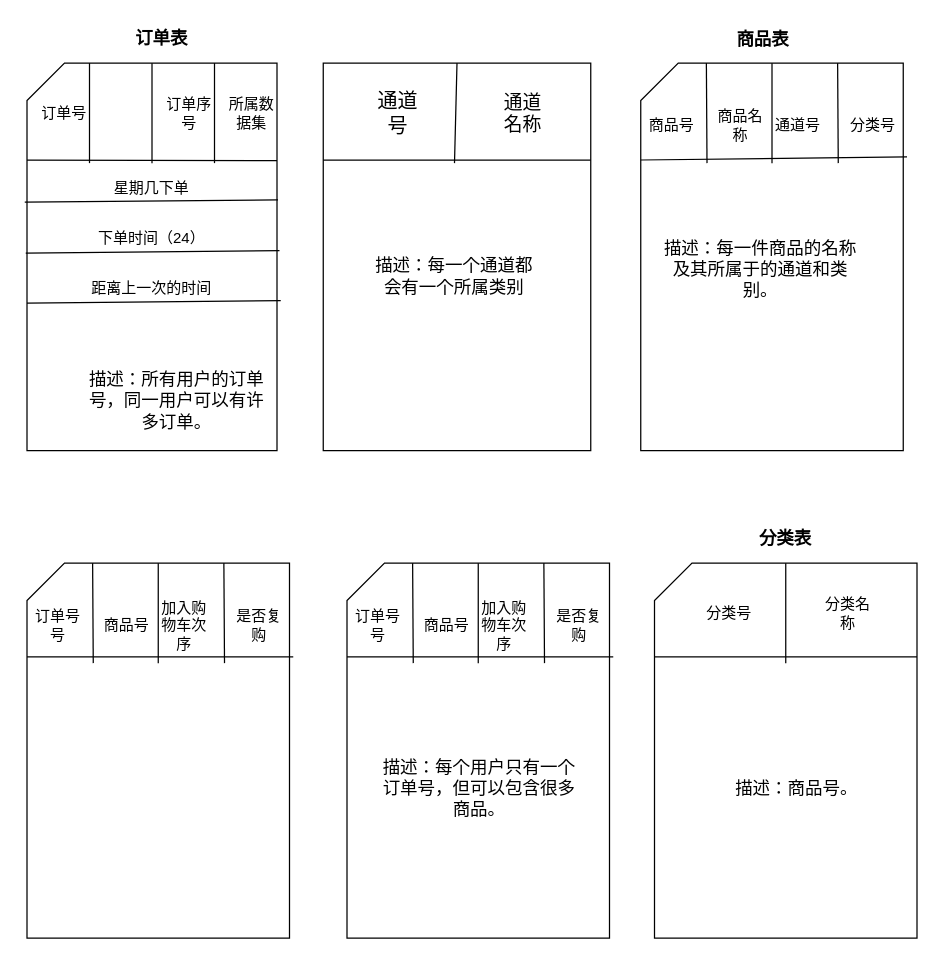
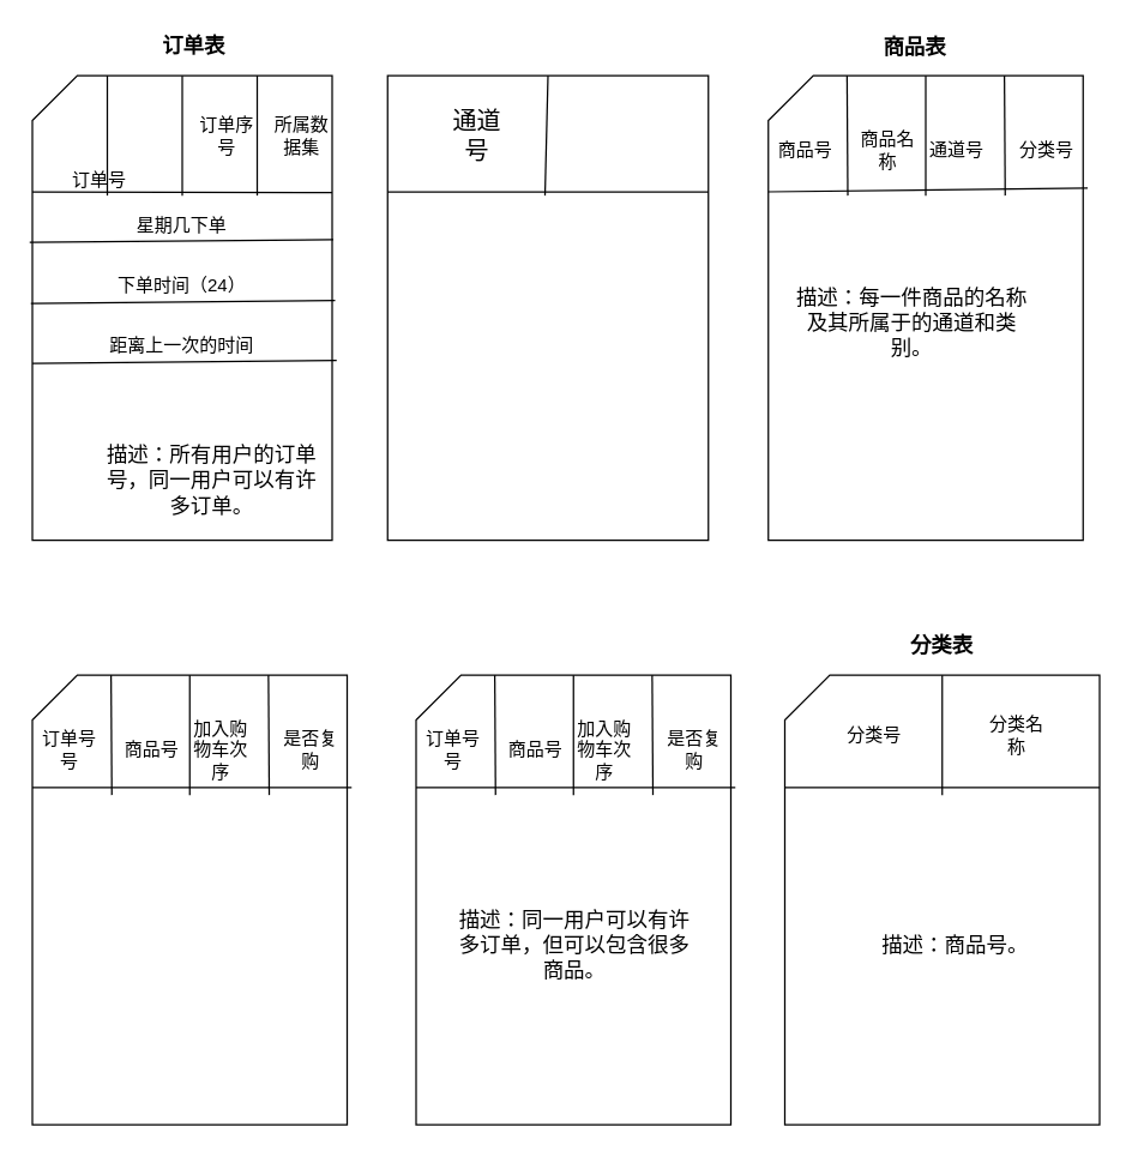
  <mxCell id="0" />
  <mxCell id="1" parent="0" />
  <mxCell id="2" value="" style="shape=card;whiteSpace=wrap;html=1;strokeColor=#000000;fillColor=none;" parent="1" vertex="1"><mxGeometry x="21" y="50" width="200" height="310" as="geometry" /></mxCell>
  <mxCell id="3" value="" style="endArrow=none;html=1;exitX=0;exitY=0.25;" parent="1" source="2" edge="1"><mxGeometry width="50" height="50" relative="1" as="geometry"><mxPoint x="11" y="230" as="sourcePoint" /><mxPoint x="221" y="128" as="targetPoint" /></mxGeometry></mxCell>
  <mxCell id="4" value="" style="endArrow=none;html=1;entryX=0.25;entryY=0;" parent="1" target="2" edge="1"><mxGeometry width="50" height="50" relative="1" as="geometry"><mxPoint x="71" y="130" as="sourcePoint" /><mxPoint x="71" y="380" as="targetPoint" /></mxGeometry></mxCell>
  <mxCell id="5" value="" style="endArrow=none;html=1;entryX=0.5;entryY=0;" parent="1" target="2" edge="1"><mxGeometry width="50" height="50" relative="1" as="geometry"><mxPoint x="121" y="130" as="sourcePoint" /><mxPoint x="71" y="380" as="targetPoint" /></mxGeometry></mxCell>
  <mxCell id="6" value="" style="endArrow=none;html=1;entryX=0.75;entryY=0;" parent="1" target="2" edge="1"><mxGeometry width="50" height="50" relative="1" as="geometry"><mxPoint x="171" y="130" as="sourcePoint" /><mxPoint x="151" y="500" as="targetPoint" /></mxGeometry></mxCell>
- <mxCell id="7" value="订单号" style="text;html=1;strokeColor=none;fillColor=none;align=center;verticalAlign=middle;whiteSpace=wrap;rounded=0;" parent="1" vertex="1"><mxGeometry x="31" y="80" width="40" height="20" as="geometry" /></mxCell>
+ <mxCell id="7" value="订单号" style="text;html=1;strokeColor=none;fillColor=none;align=center;verticalAlign=middle;whiteSpace=wrap;rounded=0;" parent="1" vertex="1"><mxGeometry x="46" y="110" width="40" height="20" as="geometry" /></mxCell>
  <mxCell id="8" value="订单序号" style="text;html=1;strokeColor=none;fillColor=none;align=center;verticalAlign=middle;whiteSpace=wrap;rounded=0;" parent="1" vertex="1"><mxGeometry x="131" y="80" width="40" height="20" as="geometry" /></mxCell>
  <mxCell id="9" value="所属数据集" style="text;html=1;strokeColor=none;fillColor=none;align=center;verticalAlign=middle;whiteSpace=wrap;rounded=0;" parent="1" vertex="1"><mxGeometry x="181" y="80" width="40" height="20" as="geometry" /></mxCell>
  <mxCell id="10" value="" style="endArrow=none;html=1;entryX=1.004;entryY=0.353;entryPerimeter=0;exitX=-0.009;exitY=0.359;exitPerimeter=0;" parent="1" source="2" target="2" edge="1"><mxGeometry width="50" height="50" relative="1" as="geometry"><mxPoint x="11" y="460" as="sourcePoint" /><mxPoint x="61" y="410" as="targetPoint" /></mxGeometry></mxCell>
  <mxCell id="11" value="" style="endArrow=none;html=1;entryX=1.004;entryY=0.353;entryPerimeter=0;exitX=-0.009;exitY=0.359;exitPerimeter=0;" parent="1" edge="1"><mxGeometry width="50" height="50" relative="1" as="geometry"><mxPoint x="20" y="202" as="sourcePoint" /><mxPoint x="223" y="200" as="targetPoint" /></mxGeometry></mxCell>
  <mxCell id="12" value="" style="endArrow=none;html=1;entryX=1.004;entryY=0.353;entryPerimeter=0;exitX=-0.009;exitY=0.359;exitPerimeter=0;" parent="1" edge="1"><mxGeometry width="50" height="50" relative="1" as="geometry"><mxPoint x="21" y="242" as="sourcePoint" /><mxPoint x="224" y="240" as="targetPoint" /></mxGeometry></mxCell>
  <mxCell id="13" value="星期几下单" style="text;html=1;strokeColor=none;fillColor=none;align=center;verticalAlign=middle;whiteSpace=wrap;rounded=0;" parent="1" vertex="1"><mxGeometry x="71" y="140" width="100" height="20" as="geometry" /></mxCell>
  <mxCell id="14" value="下单时间（24）" style="text;html=1;strokeColor=none;fillColor=none;align=center;verticalAlign=middle;whiteSpace=wrap;rounded=0;" parent="1" vertex="1"><mxGeometry x="71" y="180" width="100" height="20" as="geometry" /></mxCell>
  <mxCell id="15" value="&lt;font style=&quot;font-size: 12px&quot;&gt;距离上一次的时间&lt;/font&gt;" style="text;html=1;strokeColor=none;fillColor=none;align=center;verticalAlign=middle;whiteSpace=wrap;rounded=0;" parent="1" vertex="1"><mxGeometry x="71" y="220" width="100" height="20" as="geometry" /></mxCell>
  <mxCell id="16" value="&lt;font style=&quot;font-size: 14px&quot;&gt;描述：所有用户的订单号，同一用户可以有许多订单。&lt;/font&gt;" style="text;html=1;strokeColor=none;fillColor=none;align=center;verticalAlign=middle;whiteSpace=wrap;rounded=0;" parent="1" vertex="1"><mxGeometry x="66" y="290" width="150" height="60" as="geometry" /></mxCell>
  <mxCell id="17" value="&lt;font style=&quot;font-size: 14px&quot;&gt;&lt;b&gt;订单表&lt;/b&gt;&lt;/font&gt;" style="text;html=1;strokeColor=none;fillColor=none;align=center;verticalAlign=middle;whiteSpace=wrap;rounded=0;" parent="1" vertex="1"><mxGeometry x="106" y="20" width="46" height="20" as="geometry" /></mxCell>
  <mxCell id="18" value="" style="text;html=1;strokeColor=#000000;fillColor=none;align=center;verticalAlign=middle;whiteSpace=wrap;rounded=0;fontFamily=Helvetica;fontSize=12;fontColor=#000000;" parent="1" vertex="1"><mxGeometry x="258" y="50" width="214" height="310" as="geometry" /></mxCell>
  <mxCell id="19" value="" style="endArrow=none;html=1;entryX=1;entryY=0.25;exitX=0;exitY=0.25;" parent="1" source="18" target="18" edge="1"><mxGeometry width="50" height="50" relative="1" as="geometry"><mxPoint x="398" y="480" as="sourcePoint" /><mxPoint x="448" y="430" as="targetPoint" /></mxGeometry></mxCell>
  <mxCell id="20" value="" style="endArrow=none;html=1;entryX=0.5;entryY=0;" parent="1" target="18" edge="1"><mxGeometry width="50" height="50" relative="1" as="geometry"><mxPoint x="363" y="130" as="sourcePoint" /><mxPoint x="48" y="820" as="targetPoint" /></mxGeometry></mxCell>
  <mxCell id="21" value="&lt;font style=&quot;font-size: 16px&quot;&gt;通道号&lt;/font&gt;" style="text;html=1;strokeColor=none;fillColor=none;align=center;verticalAlign=middle;whiteSpace=wrap;rounded=0;" parent="1" vertex="1"><mxGeometry x="298" y="80" width="40" height="20" as="geometry" /></mxCell>
- <mxCell id="22" value="&lt;font style=&quot;font-size: 15px&quot;&gt;通道名称&lt;/font&gt;" style="text;html=1;strokeColor=none;fillColor=none;align=center;verticalAlign=middle;whiteSpace=wrap;rounded=0;" parent="1" vertex="1"><mxGeometry x="398" y="80" width="40" height="20" as="geometry" /></mxCell>
- <mxCell id="23" value="&lt;font style=&quot;font-size: 14px&quot;&gt;描述：每一个通道都会有一个所属类别&lt;/font&gt;" style="text;html=1;strokeColor=none;fillColor=none;align=center;verticalAlign=middle;whiteSpace=wrap;rounded=0;" parent="1" vertex="1"><mxGeometry x="293" y="210" width="140" height="20" as="geometry" /></mxCell>
  <mxCell id="24" value="" style="shape=card;whiteSpace=wrap;html=1;strokeColor=#000000;fillColor=none;" parent="1" vertex="1"><mxGeometry x="523" y="450" width="210" height="300" as="geometry" /></mxCell>
  <mxCell id="25" value="" style="endArrow=none;html=1;entryX=1;entryY=0.25;exitX=0;exitY=0.25;" parent="1" source="24" target="24" edge="1"><mxGeometry width="50" height="50" relative="1" as="geometry"><mxPoint x="263" y="820" as="sourcePoint" /><mxPoint x="313" y="770" as="targetPoint" /></mxGeometry></mxCell>
  <mxCell id="26" value="" style="endArrow=none;html=1;entryX=0.5;entryY=0;" parent="1" target="24" edge="1"><mxGeometry width="50" height="50" relative="1" as="geometry"><mxPoint x="628" y="530" as="sourcePoint" /><mxPoint x="323" y="810" as="targetPoint" /></mxGeometry></mxCell>
  <mxCell id="27" value="分类号" style="text;html=1;strokeColor=none;fillColor=none;align=center;verticalAlign=middle;whiteSpace=wrap;rounded=0;" parent="1" vertex="1"><mxGeometry x="563" y="480" width="40" height="20" as="geometry" /></mxCell>
  <mxCell id="28" value="分类名称" style="text;html=1;strokeColor=none;fillColor=none;align=center;verticalAlign=middle;whiteSpace=wrap;rounded=0;" parent="1" vertex="1"><mxGeometry x="658" y="480" width="40" height="20" as="geometry" /></mxCell>
  <mxCell id="29" value="&lt;b&gt;&lt;font style=&quot;font-size: 14px&quot;&gt;分类表&lt;/font&gt;&lt;/b&gt;" style="text;html=1;strokeColor=none;fillColor=none;align=center;verticalAlign=middle;whiteSpace=wrap;rounded=0;" parent="1" vertex="1"><mxGeometry x="580" y="425" width="96" height="10" as="geometry" /></mxCell>
  <mxCell id="30" value="&lt;font style=&quot;font-size: 14px&quot;&gt;描述：商品号。&lt;/font&gt;" style="text;html=1;strokeColor=none;fillColor=none;align=center;verticalAlign=middle;whiteSpace=wrap;rounded=0;" parent="1" vertex="1"><mxGeometry x="567" y="620" width="140" height="20" as="geometry" /></mxCell>
  <mxCell id="31" value="" style="shape=card;whiteSpace=wrap;html=1;strokeColor=#000000;fillColor=none;" parent="1" vertex="1"><mxGeometry x="21" y="450" width="210" height="300" as="geometry" /></mxCell>
  <mxCell id="32" value="" style="endArrow=none;html=1;exitX=0;exitY=0.25;" parent="1" source="31" edge="1"><mxGeometry width="50" height="50" relative="1" as="geometry"><mxPoint x="17" y="820" as="sourcePoint" /><mxPoint x="234" y="525" as="targetPoint" /></mxGeometry></mxCell>
  <mxCell id="33" value="" style="endArrow=none;html=1;entryX=0.25;entryY=0;" parent="1" target="31" edge="1"><mxGeometry width="50" height="50" relative="1" as="geometry"><mxPoint x="74" y="530" as="sourcePoint" /><mxPoint x="337" y="470" as="targetPoint" /></mxGeometry></mxCell>
  <mxCell id="34" value="" style="endArrow=none;html=1;exitX=0.5;exitY=0;" parent="1" source="31" edge="1"><mxGeometry width="50" height="50" relative="1" as="geometry"><mxPoint x="367" y="550" as="sourcePoint" /><mxPoint x="126" y="530" as="targetPoint" /></mxGeometry></mxCell>
  <mxCell id="35" value="" style="endArrow=none;html=1;entryX=0.75;entryY=0;" parent="1" target="31" edge="1"><mxGeometry width="50" height="50" relative="1" as="geometry"><mxPoint x="179" y="530" as="sourcePoint" /><mxPoint x="357" y="490" as="targetPoint" /></mxGeometry></mxCell>
  <mxCell id="36" value="订单号号" style="text;html=1;strokeColor=none;fillColor=none;align=center;verticalAlign=middle;whiteSpace=wrap;rounded=0;" parent="1" vertex="1"><mxGeometry x="26" y="490" width="40" height="20" as="geometry" /></mxCell>
  <mxCell id="37" value="商品号" style="text;html=1;strokeColor=none;fillColor=none;align=center;verticalAlign=middle;whiteSpace=wrap;rounded=0;" parent="1" vertex="1"><mxGeometry x="81" y="490" width="40" height="20" as="geometry" /></mxCell>
  <mxCell id="38" value="加入购物车次序" style="text;html=1;strokeColor=none;fillColor=none;align=center;verticalAlign=middle;whiteSpace=wrap;rounded=0;" parent="1" vertex="1"><mxGeometry x="127" y="490" width="40" height="20" as="geometry" /></mxCell>
  <mxCell id="39" value="是否复购" style="text;html=1;strokeColor=none;fillColor=none;align=center;verticalAlign=middle;whiteSpace=wrap;rounded=0;" parent="1" vertex="1"><mxGeometry x="187" y="490" width="40" height="20" as="geometry" /></mxCell>
  <mxCell id="40" value="" style="shape=card;whiteSpace=wrap;html=1;strokeColor=#000000;fillColor=none;" parent="1" vertex="1"><mxGeometry x="277" y="450" width="210" height="300" as="geometry" /></mxCell>
  <mxCell id="41" value="" style="endArrow=none;html=1;exitX=0;exitY=0.25;" parent="1" source="40" edge="1"><mxGeometry width="50" height="50" relative="1" as="geometry"><mxPoint x="273" y="820" as="sourcePoint" /><mxPoint x="490" y="525" as="targetPoint" /></mxGeometry></mxCell>
  <mxCell id="42" value="" style="endArrow=none;html=1;entryX=0.25;entryY=0;" parent="1" target="40" edge="1"><mxGeometry width="50" height="50" relative="1" as="geometry"><mxPoint x="330" y="530" as="sourcePoint" /><mxPoint x="593" y="470" as="targetPoint" /></mxGeometry></mxCell>
  <mxCell id="43" value="" style="endArrow=none;html=1;exitX=0.5;exitY=0;" parent="1" source="40" edge="1"><mxGeometry width="50" height="50" relative="1" as="geometry"><mxPoint x="623" y="550" as="sourcePoint" /><mxPoint x="382" y="530" as="targetPoint" /></mxGeometry></mxCell>
  <mxCell id="44" value="" style="endArrow=none;html=1;entryX=0.75;entryY=0;" parent="1" target="40" edge="1"><mxGeometry width="50" height="50" relative="1" as="geometry"><mxPoint x="435" y="530" as="sourcePoint" /><mxPoint x="613" y="490" as="targetPoint" /></mxGeometry></mxCell>
  <mxCell id="45" value="订单号号" style="text;html=1;strokeColor=none;fillColor=none;align=center;verticalAlign=middle;whiteSpace=wrap;rounded=0;" parent="1" vertex="1"><mxGeometry x="282" y="490" width="40" height="20" as="geometry" /></mxCell>
  <mxCell id="46" value="商品号" style="text;html=1;strokeColor=none;fillColor=none;align=center;verticalAlign=middle;whiteSpace=wrap;rounded=0;" parent="1" vertex="1"><mxGeometry x="337" y="490" width="40" height="20" as="geometry" /></mxCell>
  <mxCell id="47" value="加入购物车次序" style="text;html=1;strokeColor=none;fillColor=none;align=center;verticalAlign=middle;whiteSpace=wrap;rounded=0;" parent="1" vertex="1"><mxGeometry x="383" y="490" width="40" height="20" as="geometry" /></mxCell>
  <mxCell id="48" value="是否复购" style="text;html=1;strokeColor=none;fillColor=none;align=center;verticalAlign=middle;whiteSpace=wrap;rounded=0;" parent="1" vertex="1"><mxGeometry x="443" y="490" width="40" height="20" as="geometry" /></mxCell>
- <mxCell id="49" value="&lt;font style=&quot;font-size: 14px&quot;&gt;描述：每个用户只有一个订单号，但可以包含很多商品。&lt;/font&gt;" style="text;html=1;strokeColor=none;fillColor=none;align=center;verticalAlign=middle;whiteSpace=wrap;rounded=0;" parent="1" vertex="1"><mxGeometry x="303" y="590" width="160" height="80" as="geometry" /></mxCell>
+ <mxCell id="49" value="&lt;font style=&quot;font-size: 14px&quot;&gt;描述：同一用户可以有许多订单，但可以包含很多商品。&lt;/font&gt;" style="text;html=1;strokeColor=none;fillColor=none;align=center;verticalAlign=middle;whiteSpace=wrap;rounded=0;" parent="1" vertex="1"><mxGeometry x="303" y="590" width="160" height="80" as="geometry" /></mxCell>
  <mxCell id="50" value="" style="shape=card;whiteSpace=wrap;html=1;strokeColor=#000000;fillColor=none;" vertex="1" parent="1"><mxGeometry x="512" y="50" width="210" height="310" as="geometry" /></mxCell>
  <mxCell id="51" value="&lt;b&gt;&lt;font style=&quot;font-size: 14px&quot;&gt;商品表&lt;/font&gt;&lt;/b&gt;&lt;br&gt;" style="text;html=1;resizable=0;points=[];autosize=1;align=left;verticalAlign=top;spacingTop=-4;" vertex="1" parent="1"><mxGeometry x="587" y="20" width="60" height="20" as="geometry" /></mxCell>
  <mxCell id="52" value="" style="endArrow=none;html=1;exitX=0;exitY=0.25;" edge="1" parent="1" source="50"><mxGeometry width="50" height="50" relative="1" as="geometry"><mxPoint x="508" y="420" as="sourcePoint" /><mxPoint x="725" y="125" as="targetPoint" /></mxGeometry></mxCell>
  <mxCell id="53" value="" style="endArrow=none;html=1;entryX=0.25;entryY=0;" edge="1" parent="1" target="50"><mxGeometry width="50" height="50" relative="1" as="geometry"><mxPoint x="565" y="130" as="sourcePoint" /><mxPoint x="828" y="70" as="targetPoint" /></mxGeometry></mxCell>
  <mxCell id="54" value="" style="endArrow=none;html=1;exitX=0.5;exitY=0;" edge="1" parent="1" source="50"><mxGeometry width="50" height="50" relative="1" as="geometry"><mxPoint x="858" y="150" as="sourcePoint" /><mxPoint x="617" y="130" as="targetPoint" /></mxGeometry></mxCell>
  <mxCell id="55" value="" style="endArrow=none;html=1;entryX=0.75;entryY=0;" edge="1" parent="1" target="50"><mxGeometry width="50" height="50" relative="1" as="geometry"><mxPoint x="670" y="130" as="sourcePoint" /><mxPoint x="848" y="90" as="targetPoint" /></mxGeometry></mxCell>
  <mxCell id="56" value="商品号" style="text;html=1;strokeColor=none;fillColor=none;align=center;verticalAlign=middle;whiteSpace=wrap;rounded=0;" vertex="1" parent="1"><mxGeometry x="517" y="90" width="40" height="20" as="geometry" /></mxCell>
  <mxCell id="57" value="商品名称" style="text;html=1;strokeColor=none;fillColor=none;align=center;verticalAlign=middle;whiteSpace=wrap;rounded=0;" vertex="1" parent="1"><mxGeometry x="572" y="90" width="40" height="20" as="geometry" /></mxCell>
  <mxCell id="58" value="通道号" style="text;html=1;strokeColor=none;fillColor=none;align=center;verticalAlign=middle;whiteSpace=wrap;rounded=0;" vertex="1" parent="1"><mxGeometry x="618" y="90" width="40" height="20" as="geometry" /></mxCell>
  <mxCell id="59" value="分类号" style="text;html=1;strokeColor=none;fillColor=none;align=center;verticalAlign=middle;whiteSpace=wrap;rounded=0;" vertex="1" parent="1"><mxGeometry x="678" y="90" width="40" height="20" as="geometry" /></mxCell>
  <mxCell id="60" value="&lt;font style=&quot;font-size: 14px&quot;&gt;描述：每一件商品的名称及其所属于的通道和类别。&lt;/font&gt;" style="text;html=1;strokeColor=none;fillColor=none;align=center;verticalAlign=middle;whiteSpace=wrap;rounded=0;" vertex="1" parent="1"><mxGeometry x="528" y="175" width="160" height="80" as="geometry" /></mxCell>
